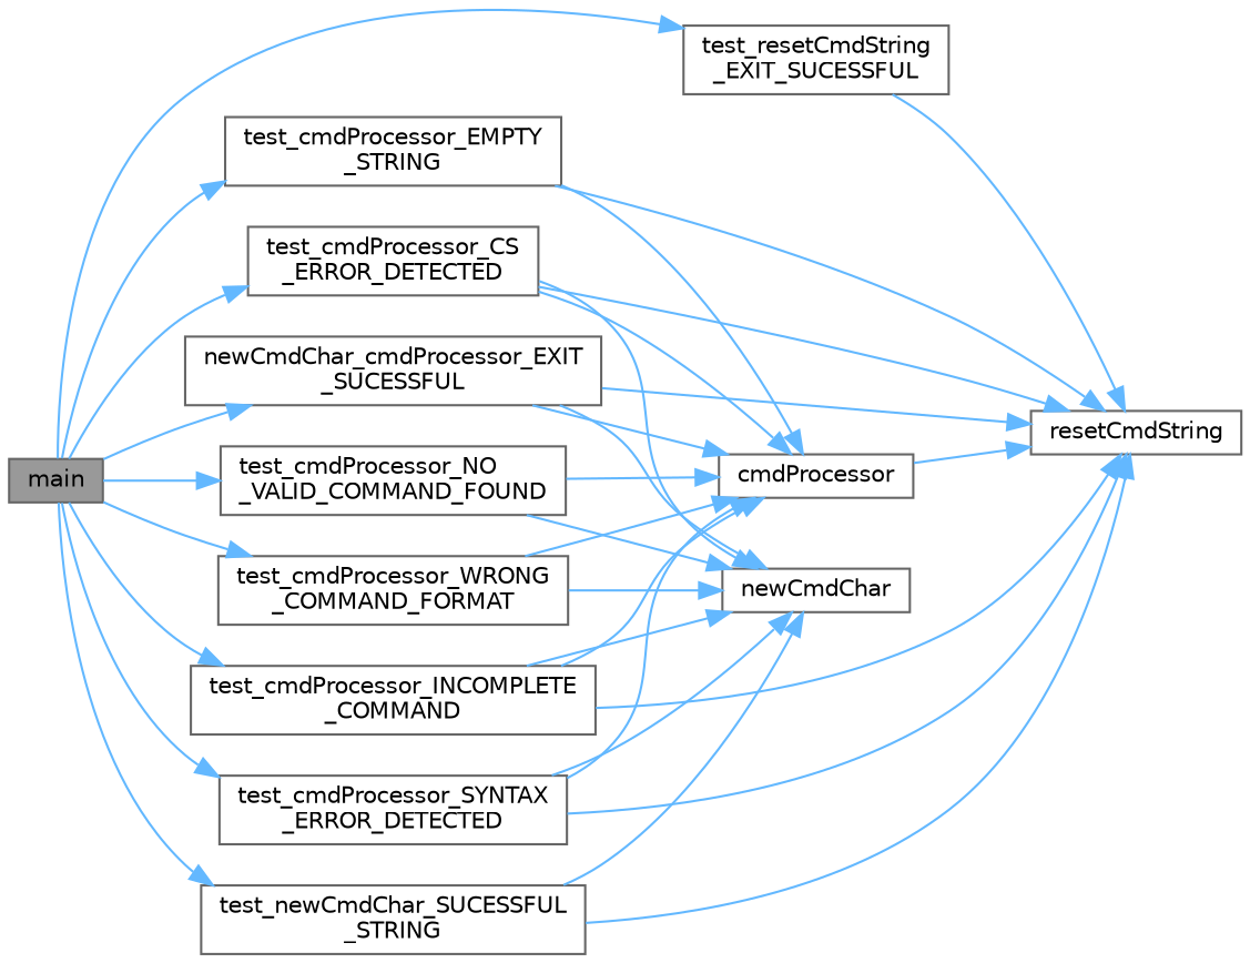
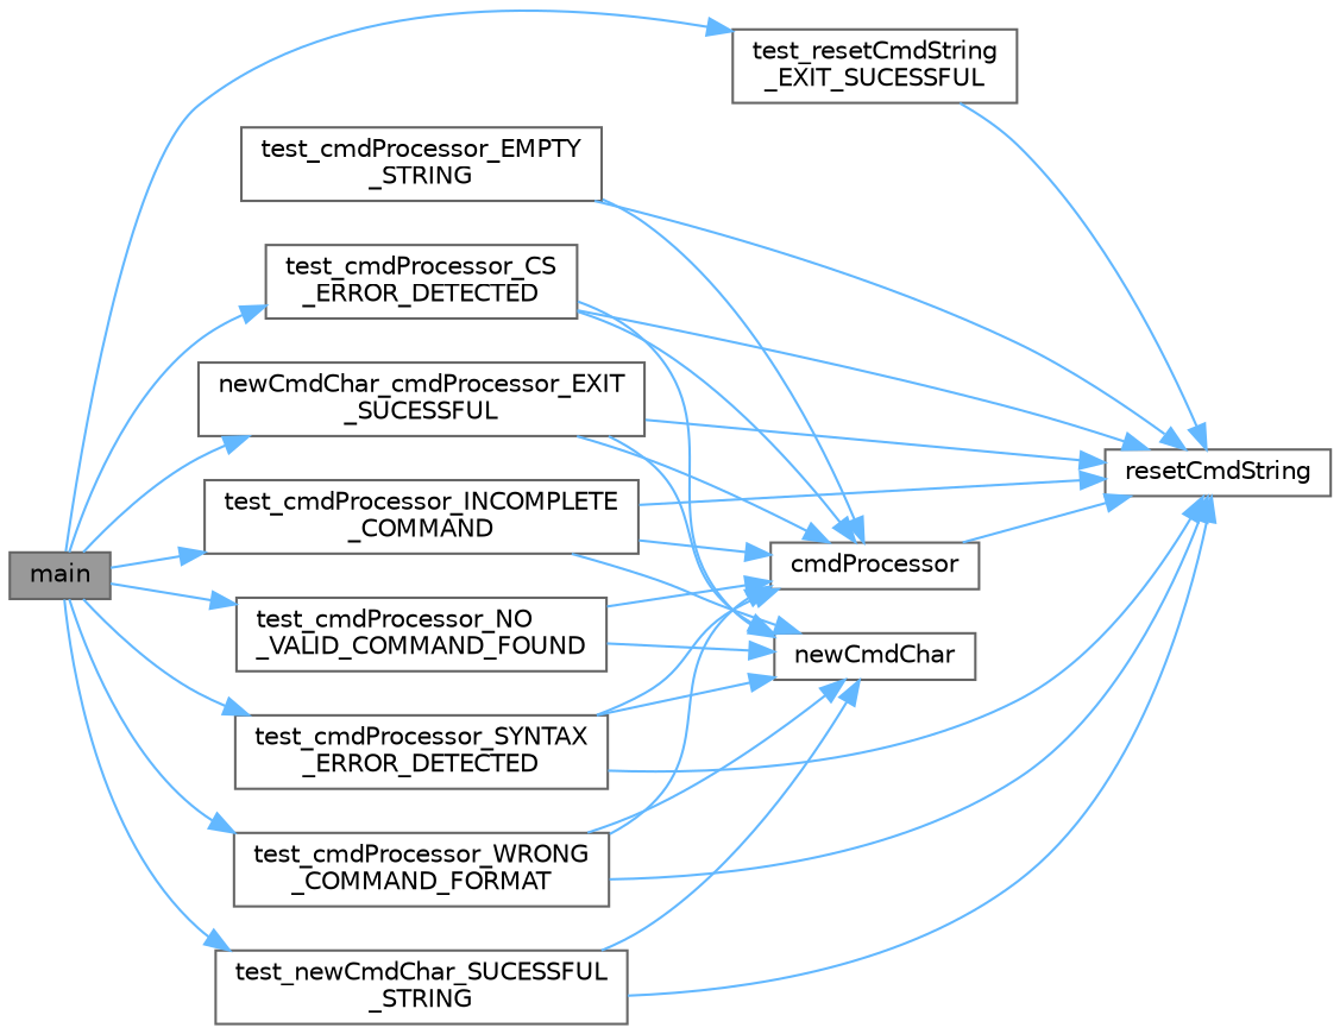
  digraph {
    rankdir=LR
    node [color=grey40 fillcolor=white fontname=Helvetica fontsize=10 shape=box style=filled]
    edge [color=steelblue1 fontname=Helvetica fontsize=10 labelfontname=Helvetica labelfontsize=10 style=solid]
    n1 [color=gray40 fillcolor=grey60 fontcolor=black height=0.2 label=main width=0.4]
    n2 [height=0.2 label="test_cmdProcessor_CS\l_ERROR_DETECTED" width=0.4]
    n3 [height=0.2 label="test_cmdProcessor_EMPTY\l_STRING" width=0.4]
    n4 [height=0.2 label="newCmdChar_cmdProcessor_EXIT\l_SUCESSFUL" width=0.4]
    n5 [height=0.2 label="test_cmdProcessor_INCOMPLETE\l_COMMAND" width=0.4]
    n6 [height=0.2 label="test_cmdProcessor_NO\l_VALID_COMMAND_FOUND" width=0.4]
    n7 [height=0.2 label="test_cmdProcessor_SYNTAX\l_ERROR_DETECTED" width=0.4]
    n8 [height=0.2 label="test_cmdProcessor_WRONG\l_COMMAND_FORMAT" width=0.4]
    n9 [height=0.2 label="test_newCmdChar_SUCESSFUL\l_STRING" width=0.4]
    n10 [height=0.2 label="test_resetCmdString\l_EXIT_SUCESSFUL" width=0.4]
    n11 [height=0.2 label=cmdProcessor width=0.4]
    n12 [height=0.2 label=resetCmdString width=0.4]
    n13 [height=0.2 label=newCmdChar width=0.4]
    n1 -> n2
-   n1 -> n3
    n1 -> n4
    n1 -> n5
    n1 -> n6
    n1 -> n7
    n1 -> n8
    n1 -> n9
    n1 -> n10
    n2 -> n11
    n2 -> n12
    n2 -> n13
    n3 -> n11
    n3 -> n12
    n4 -> n11
    n4 -> n12
    n4 -> n13
    n5 -> n11
    n5 -> n12
    n5 -> n13
    n6 -> n11
    n6 -> n13
    n7 -> n11
    n7 -> n12
    n7 -> n13
    n8 -> n11
+   n8 -> n12
    n8 -> n13
    n9 -> n12
    n9 -> n13
    n10 -> n12
    n11 -> n12
  }
